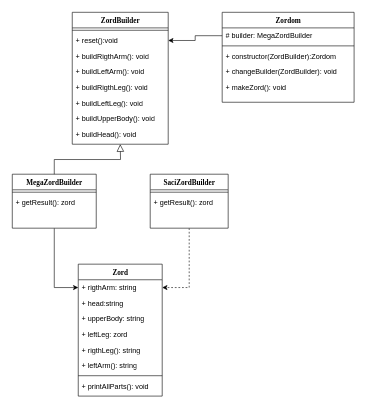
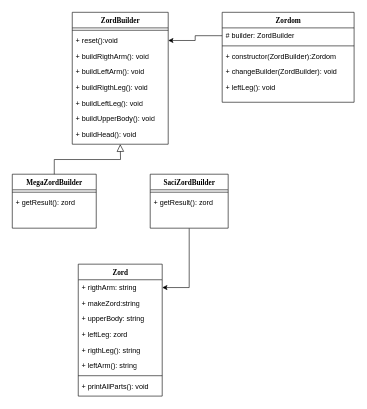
  <mxCell id="0" />
  <mxCell id="1" parent="0" />
  <mxCell id="2" value="Zordom" style="swimlane;html=1;fontStyle=1;align=center;verticalAlign=top;childLayout=stackLayout;horizontal=1;startSize=26;horizontalStack=0;resizeParent=1;resizeLast=0;collapsible=1;marginBottom=0;swimlaneFillColor=#ffffff;rounded=0;shadow=0;comic=0;labelBackgroundColor=none;strokeWidth=1;fillColor=none;fontFamily=Verdana;fontSize=12" parent="1" vertex="1"><mxGeometry x="370" y="20" width="220" height="150" as="geometry" /></mxCell>
- <mxCell id="3" value="# builder: MegaZordBuilder" style="text;html=1;strokeColor=none;fillColor=none;align=left;verticalAlign=top;spacingLeft=4;spacingRight=4;whiteSpace=wrap;overflow=hidden;rotatable=0;points=[[0,0.5],[1,0.5]];portConstraint=eastwest;" vertex="1" parent="2"><mxGeometry y="26" width="220" height="26" as="geometry" /></mxCell>
+ <mxCell id="3" value="# builder: ZordBuilder" style="text;html=1;strokeColor=none;fillColor=none;align=left;verticalAlign=top;spacingLeft=4;spacingRight=4;whiteSpace=wrap;overflow=hidden;rotatable=0;points=[[0,0.5],[1,0.5]];portConstraint=eastwest;" vertex="1" parent="2"><mxGeometry y="26" width="220" height="26" as="geometry" /></mxCell>
  <mxCell id="4" value="" style="line;html=1;strokeWidth=1;fillColor=none;align=left;verticalAlign=middle;spacingTop=-1;spacingLeft=3;spacingRight=3;rotatable=0;labelPosition=right;points=[];portConstraint=eastwest;" parent="2" vertex="1"><mxGeometry y="52" width="220" height="8" as="geometry" /></mxCell>
  <mxCell id="5" value="+ constructor(ZordBuilder):Zordom&amp;nbsp;" style="text;html=1;strokeColor=none;fillColor=none;align=left;verticalAlign=top;spacingLeft=4;spacingRight=4;whiteSpace=wrap;overflow=hidden;rotatable=0;points=[[0,0.5],[1,0.5]];portConstraint=eastwest;" parent="2" vertex="1"><mxGeometry y="60" width="220" height="26" as="geometry" /></mxCell>
  <mxCell id="6" value="+ changeBuilder(ZordBuilder): void" style="text;html=1;strokeColor=none;fillColor=none;align=left;verticalAlign=top;spacingLeft=4;spacingRight=4;whiteSpace=wrap;overflow=hidden;rotatable=0;points=[[0,0.5],[1,0.5]];portConstraint=eastwest;" parent="2" vertex="1"><mxGeometry y="86" width="220" height="26" as="geometry" /></mxCell>
- <mxCell id="7" value="+ makeZord(): void" style="text;html=1;strokeColor=none;fillColor=none;align=left;verticalAlign=top;spacingLeft=4;spacingRight=4;whiteSpace=wrap;overflow=hidden;rotatable=0;points=[[0,0.5],[1,0.5]];portConstraint=eastwest;" vertex="1" parent="2"><mxGeometry y="112" width="220" height="26" as="geometry" /></mxCell>
+ <mxCell id="7" value="+ leftLeg(): void" style="text;html=1;strokeColor=none;fillColor=none;align=left;verticalAlign=top;spacingLeft=4;spacingRight=4;whiteSpace=wrap;overflow=hidden;rotatable=0;points=[[0,0.5],[1,0.5]];portConstraint=eastwest;" vertex="1" parent="2"><mxGeometry y="112" width="220" height="26" as="geometry" /></mxCell>
  <mxCell id="8" value="ZordBuilder" style="swimlane;html=1;fontStyle=1;align=center;verticalAlign=top;childLayout=stackLayout;horizontal=1;startSize=26;horizontalStack=0;resizeParent=1;resizeLast=0;collapsible=1;marginBottom=0;swimlaneFillColor=#ffffff;rounded=0;shadow=0;comic=0;labelBackgroundColor=none;strokeWidth=1;fillColor=none;fontFamily=Verdana;fontSize=12" vertex="1" parent="1"><mxGeometry x="120" y="20" width="160" height="220" as="geometry" /></mxCell>
  <mxCell id="9" value="" style="line;html=1;strokeWidth=1;fillColor=none;align=left;verticalAlign=middle;spacingTop=-1;spacingLeft=3;spacingRight=3;rotatable=0;labelPosition=right;points=[];portConstraint=eastwest;" vertex="1" parent="8"><mxGeometry y="26" width="160" height="8" as="geometry" /></mxCell>
  <mxCell id="10" value="+ reset():void&amp;nbsp;" style="text;html=1;strokeColor=none;fillColor=none;align=left;verticalAlign=top;spacingLeft=4;spacingRight=4;whiteSpace=wrap;overflow=hidden;rotatable=0;points=[[0,0.5],[1,0.5]];portConstraint=eastwest;" vertex="1" parent="8"><mxGeometry y="34" width="160" height="26" as="geometry" /></mxCell>
  <mxCell id="11" value="+ buildRigthArm(): void" style="text;html=1;strokeColor=none;fillColor=none;align=left;verticalAlign=top;spacingLeft=4;spacingRight=4;whiteSpace=wrap;overflow=hidden;rotatable=0;points=[[0,0.5],[1,0.5]];portConstraint=eastwest;" vertex="1" parent="8"><mxGeometry y="60" width="160" height="26" as="geometry" /></mxCell>
  <mxCell id="12" value="+ buildLeftArm(): void" style="text;html=1;strokeColor=none;fillColor=none;align=left;verticalAlign=top;spacingLeft=4;spacingRight=4;whiteSpace=wrap;overflow=hidden;rotatable=0;points=[[0,0.5],[1,0.5]];portConstraint=eastwest;" vertex="1" parent="8"><mxGeometry y="86" width="160" height="26" as="geometry" /></mxCell>
  <mxCell id="13" value="+ buildRigthLeg(): void" style="text;html=1;strokeColor=none;fillColor=none;align=left;verticalAlign=top;spacingLeft=4;spacingRight=4;whiteSpace=wrap;overflow=hidden;rotatable=0;points=[[0,0.5],[1,0.5]];portConstraint=eastwest;" vertex="1" parent="8"><mxGeometry y="112" width="160" height="26" as="geometry" /></mxCell>
  <mxCell id="14" value="+ buildLeftLeg(): void" style="text;html=1;strokeColor=none;fillColor=none;align=left;verticalAlign=top;spacingLeft=4;spacingRight=4;whiteSpace=wrap;overflow=hidden;rotatable=0;points=[[0,0.5],[1,0.5]];portConstraint=eastwest;" vertex="1" parent="8"><mxGeometry y="138" width="160" height="26" as="geometry" /></mxCell>
  <mxCell id="15" value="+ buildUpperBody(): void" style="text;html=1;strokeColor=none;fillColor=none;align=left;verticalAlign=top;spacingLeft=4;spacingRight=4;whiteSpace=wrap;overflow=hidden;rotatable=0;points=[[0,0.5],[1,0.5]];portConstraint=eastwest;" vertex="1" parent="8"><mxGeometry y="164" width="160" height="26" as="geometry" /></mxCell>
  <mxCell id="16" value="+ buildHead(): void" style="text;html=1;strokeColor=none;fillColor=none;align=left;verticalAlign=top;spacingLeft=4;spacingRight=4;whiteSpace=wrap;overflow=hidden;rotatable=0;points=[[0,0.5],[1,0.5]];portConstraint=eastwest;" vertex="1" parent="8"><mxGeometry y="190" width="160" height="26" as="geometry" /></mxCell>
  <mxCell id="17" style="edgeStyle=orthogonalEdgeStyle;rounded=0;orthogonalLoop=1;jettySize=auto;html=1;exitX=0.5;exitY=0;exitDx=0;exitDy=0;startArrow=none;startFill=0;startSize=10;endArrow=block;endFill=0;endSize=10;" edge="1" parent="1" source="19"><mxGeometry relative="1" as="geometry"><mxPoint x="200" y="240" as="targetPoint" /></mxGeometry></mxCell>
- <mxCell id="18" style="edgeStyle=orthogonalEdgeStyle;rounded=0;orthogonalLoop=1;jettySize=auto;html=1;exitX=0.5;exitY=1;exitDx=0;exitDy=0;entryX=0;entryY=0.5;entryDx=0;entryDy=0;startArrow=none;startFill=0;startSize=10;endArrow=classic;endFill=1;endSize=6;" edge="1" parent="1" source="19" target="27"><mxGeometry relative="1" as="geometry" /></mxCell>
  <mxCell id="19" value="MegaZordBuilder" style="swimlane;html=1;fontStyle=1;align=center;verticalAlign=top;childLayout=stackLayout;horizontal=1;startSize=26;horizontalStack=0;resizeParent=1;resizeLast=0;collapsible=1;marginBottom=0;swimlaneFillColor=#ffffff;rounded=0;shadow=0;comic=0;labelBackgroundColor=none;strokeWidth=1;fillColor=none;fontFamily=Verdana;fontSize=12" vertex="1" parent="1"><mxGeometry x="20" y="290" width="140" height="90" as="geometry" /></mxCell>
  <mxCell id="20" value="" style="line;html=1;strokeWidth=1;fillColor=none;align=left;verticalAlign=middle;spacingTop=-1;spacingLeft=3;spacingRight=3;rotatable=0;labelPosition=right;points=[];portConstraint=eastwest;" vertex="1" parent="19"><mxGeometry y="26" width="140" height="8" as="geometry" /></mxCell>
  <mxCell id="21" value="+ getResult(): zord" style="text;html=1;strokeColor=none;fillColor=none;align=left;verticalAlign=top;spacingLeft=4;spacingRight=4;whiteSpace=wrap;overflow=hidden;rotatable=0;points=[[0,0.5],[1,0.5]];portConstraint=eastwest;" vertex="1" parent="19"><mxGeometry y="34" width="140" height="26" as="geometry" /></mxCell>
- <mxCell id="22" style="edgeStyle=orthogonalEdgeStyle;rounded=0;orthogonalLoop=1;jettySize=auto;html=1;exitX=0.5;exitY=1;exitDx=0;exitDy=0;startArrow=none;startFill=0;startSize=10;endArrow=classic;endFill=1;endSize=6;dashed=1;" edge="1" parent="1" source="23" target="27"><mxGeometry relative="1" as="geometry" /></mxCell>
+ <mxCell id="22" style="edgeStyle=orthogonalEdgeStyle;rounded=0;orthogonalLoop=1;jettySize=auto;html=1;exitX=0.5;exitY=1;exitDx=0;exitDy=0;startArrow=none;startFill=0;startSize=10;endArrow=classic;endFill=1;endSize=6;" edge="1" parent="1" source="23" target="27"><mxGeometry relative="1" as="geometry" /></mxCell>
  <mxCell id="23" value="SaciZordBuilder" style="swimlane;html=1;fontStyle=1;align=center;verticalAlign=top;childLayout=stackLayout;horizontal=1;startSize=26;horizontalStack=0;resizeParent=1;resizeLast=0;collapsible=1;marginBottom=0;swimlaneFillColor=#ffffff;rounded=0;shadow=0;comic=0;labelBackgroundColor=none;strokeWidth=1;fillColor=none;fontFamily=Verdana;fontSize=12" vertex="1" parent="1"><mxGeometry x="250" y="290" width="130" height="90" as="geometry" /></mxCell>
  <mxCell id="24" value="" style="line;html=1;strokeWidth=1;fillColor=none;align=left;verticalAlign=middle;spacingTop=-1;spacingLeft=3;spacingRight=3;rotatable=0;labelPosition=right;points=[];portConstraint=eastwest;" vertex="1" parent="23"><mxGeometry y="26" width="130" height="8" as="geometry" /></mxCell>
  <mxCell id="25" value="+ getResult(): zord" style="text;html=1;strokeColor=none;fillColor=none;align=left;verticalAlign=top;spacingLeft=4;spacingRight=4;whiteSpace=wrap;overflow=hidden;rotatable=0;points=[[0,0.5],[1,0.5]];portConstraint=eastwest;" vertex="1" parent="23"><mxGeometry y="34" width="130" height="26" as="geometry" /></mxCell>
  <mxCell id="26" value="Zord" style="swimlane;html=1;fontStyle=1;align=center;verticalAlign=top;childLayout=stackLayout;horizontal=1;startSize=26;horizontalStack=0;resizeParent=1;resizeLast=0;collapsible=1;marginBottom=0;swimlaneFillColor=#ffffff;rounded=0;shadow=0;comic=0;labelBackgroundColor=none;strokeWidth=1;fillColor=none;fontFamily=Verdana;fontSize=12" vertex="1" parent="1"><mxGeometry x="130" y="440" width="140" height="220" as="geometry" /></mxCell>
  <mxCell id="27" value="+ rigthArm: string" style="text;html=1;strokeColor=none;fillColor=none;align=left;verticalAlign=top;spacingLeft=4;spacingRight=4;whiteSpace=wrap;overflow=hidden;rotatable=0;points=[[0,0.5],[1,0.5]];portConstraint=eastwest;" vertex="1" parent="26"><mxGeometry y="26" width="140" height="26" as="geometry" /></mxCell>
- <mxCell id="28" value="+ head:string" style="text;html=1;strokeColor=none;fillColor=none;align=left;verticalAlign=top;spacingLeft=4;spacingRight=4;whiteSpace=wrap;overflow=hidden;rotatable=0;points=[[0,0.5],[1,0.5]];portConstraint=eastwest;" vertex="1" parent="26"><mxGeometry y="52" width="140" height="26" as="geometry" /></mxCell>
+ <mxCell id="28" value="+ makeZord:string" style="text;html=1;strokeColor=none;fillColor=none;align=left;verticalAlign=top;spacingLeft=4;spacingRight=4;whiteSpace=wrap;overflow=hidden;rotatable=0;points=[[0,0.5],[1,0.5]];portConstraint=eastwest;" vertex="1" parent="26"><mxGeometry y="52" width="140" height="26" as="geometry" /></mxCell>
  <mxCell id="29" value="+ upperBody: string" style="text;html=1;strokeColor=none;fillColor=none;align=left;verticalAlign=top;spacingLeft=4;spacingRight=4;whiteSpace=wrap;overflow=hidden;rotatable=0;points=[[0,0.5],[1,0.5]];portConstraint=eastwest;" vertex="1" parent="26"><mxGeometry y="78" width="140" height="26" as="geometry" /></mxCell>
  <mxCell id="30" value="+ leftLeg: zord" style="text;html=1;strokeColor=none;fillColor=none;align=left;verticalAlign=top;spacingLeft=4;spacingRight=4;whiteSpace=wrap;overflow=hidden;rotatable=0;points=[[0,0.5],[1,0.5]];portConstraint=eastwest;" vertex="1" parent="26"><mxGeometry y="104" width="140" height="26" as="geometry" /></mxCell>
  <mxCell id="31" value="+ rigthLeg(): string" style="text;html=1;strokeColor=none;fillColor=none;align=left;verticalAlign=top;spacingLeft=4;spacingRight=4;whiteSpace=wrap;overflow=hidden;rotatable=0;points=[[0,0.5],[1,0.5]];portConstraint=eastwest;" vertex="1" parent="26"><mxGeometry y="130" width="140" height="26" as="geometry" /></mxCell>
  <mxCell id="32" value="+ leftArm(): string" style="text;html=1;strokeColor=none;fillColor=none;align=left;verticalAlign=top;spacingLeft=4;spacingRight=4;whiteSpace=wrap;overflow=hidden;rotatable=0;points=[[0,0.5],[1,0.5]];portConstraint=eastwest;" vertex="1" parent="26"><mxGeometry y="156" width="140" height="26" as="geometry" /></mxCell>
  <mxCell id="33" value="" style="line;html=1;strokeWidth=1;fillColor=none;align=left;verticalAlign=middle;spacingTop=-1;spacingLeft=3;spacingRight=3;rotatable=0;labelPosition=right;points=[];portConstraint=eastwest;" vertex="1" parent="26"><mxGeometry y="182" width="140" height="8" as="geometry" /></mxCell>
  <mxCell id="34" value="+ printAllParts(): void" style="text;html=1;strokeColor=none;fillColor=none;align=left;verticalAlign=top;spacingLeft=4;spacingRight=4;whiteSpace=wrap;overflow=hidden;rotatable=0;points=[[0,0.5],[1,0.5]];portConstraint=eastwest;" vertex="1" parent="26"><mxGeometry y="190" width="140" height="26" as="geometry" /></mxCell>
  <mxCell id="35" style="edgeStyle=orthogonalEdgeStyle;rounded=0;orthogonalLoop=1;jettySize=auto;html=1;exitX=0;exitY=0.5;exitDx=0;exitDy=0;startArrow=none;startFill=0;startSize=10;endArrow=classic;endFill=1;endSize=6;" edge="1" parent="1" source="3" target="10"><mxGeometry relative="1" as="geometry" /></mxCell>
